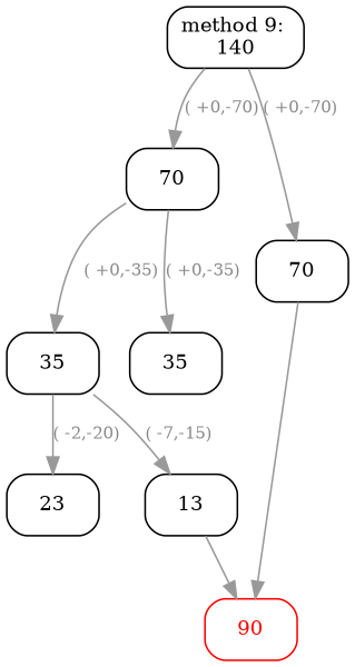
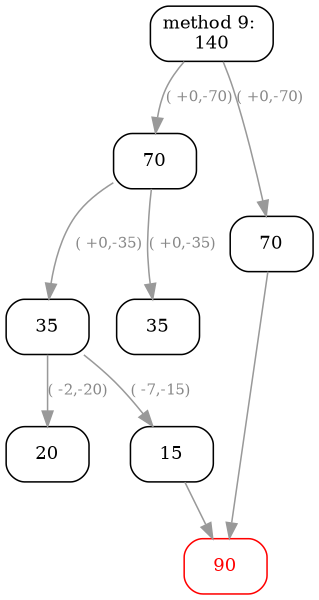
  digraph {
    rankdir=TB
    node [color=black fontcolor=black fontsize=12 shape=box style=rounded]
    edge [color="#999999" fontcolor="#888888" fontsize=10]
    n1 [label="method 9: \n140"]
    n2 [label=70]
    n3 [label=70]
    n4 [label=35]
    n5 [label=35]
    n6 [color=red fontcolor=red label=90]
-   n7 [label=23]
-   n8 [label=13]
+   n7 [label=20]
+   n8 [label=15]
    n1 -> n2 [label="( +0,-70)"]
    n1 -> n3 [label="( +0,-70)"]
    n2 -> n4 [label="( +0,-35)"]
    n2 -> n5 [label="( +0,-35)"]
    n3 -> n6
    n4 -> n7 [label="( -2,-20)"]
    n4 -> n8 [label="( -7,-15)"]
    n8 -> n6
  }
